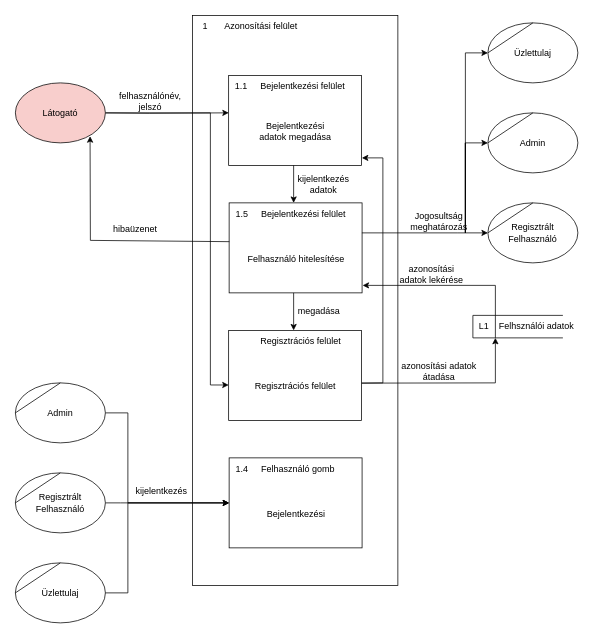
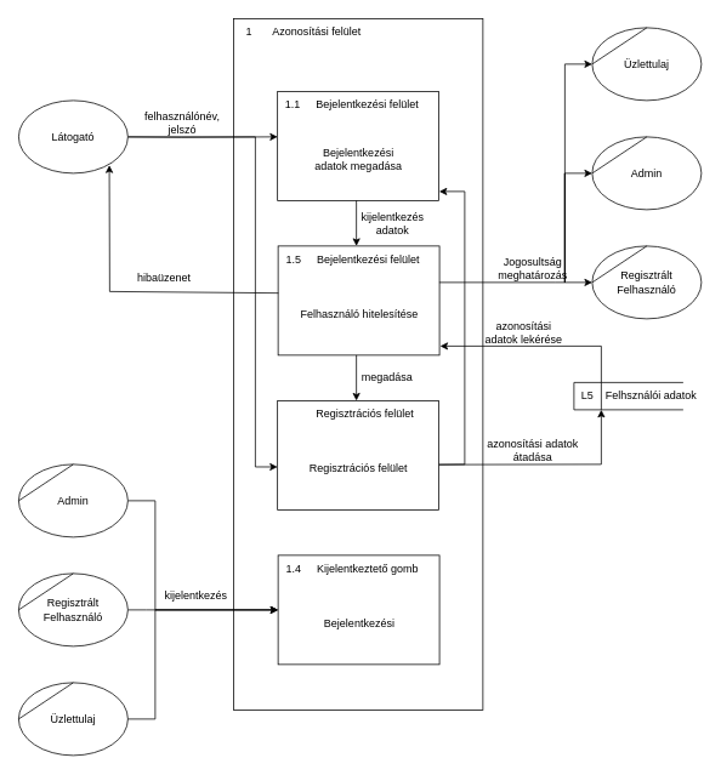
  <mxCell id="0" />
  <mxCell id="1" parent="0" />
  <mxCell id="2" value="" style="html=1;dashed=0;whitespace=wrap;shape=mxgraph.dfd.process;align=center;container=1;collapsible=0;spacingTop=30;" parent="1" vertex="1"><mxGeometry x="256.01" y="20" width="273.99" height="760" as="geometry" /></mxCell>
  <mxCell id="3" value="1" style="text;html=1;strokeColor=none;fillColor=none;align=center;verticalAlign=middle;whiteSpace=wrap;rounded=0;movable=0;resizable=0;rotatable=0;cloneable=0;deletable=0;connectable=0;allowArrows=0;pointerEvents=1;" parent="2" vertex="1"><mxGeometry width="35" height="30" as="geometry" /></mxCell>
  <mxCell id="4" value="Azonosítási felület" style="text;html=1;strokeColor=none;fillColor=none;align=left;verticalAlign=middle;whiteSpace=wrap;rounded=0;movable=0;resizable=0;connectable=0;allowArrows=0;rotatable=0;cloneable=0;deletable=0;spacingLeft=6;autosize=1;resizeWidth=0;" parent="2" vertex="1"><mxGeometry x="35" width="120" height="30" as="geometry" /></mxCell>
  <mxCell id="5" value="Bejelentkezési&lt;br&gt;adatok megadása" style="html=1;dashed=0;whitespace=wrap;shape=mxgraph.dfd.process2;align=center;container=1;collapsible=0;spacingTop=30;" parent="2" vertex="1"><mxGeometry x="48.366" y="80" width="177.266" height="120" as="geometry" /></mxCell>
  <mxCell id="6" value="1.1" style="text;html=1;strokeColor=none;fillColor=none;align=center;verticalAlign=middle;whiteSpace=wrap;rounded=0;connectable=0;allowArrows=0;editable=1;movable=0;resizable=0;rotatable=0;deletable=0;locked=0;cloneable=0;" parent="5" vertex="1"><mxGeometry width="35" height="30" as="geometry" /></mxCell>
  <mxCell id="7" value="Bejelentkezési felület" style="text;strokeColor=none;fillColor=none;align=left;verticalAlign=middle;whiteSpace=wrap;rounded=0;autosize=1;connectable=0;allowArrows=0;movable=0;resizable=0;rotatable=0;deletable=0;cloneable=0;spacingLeft=6;fontStyle=0;html=1;" parent="5" vertex="1"><mxGeometry x="35" width="140" height="30" as="geometry" /></mxCell>
  <mxCell id="8" value="Felhasználó hitelesítése" style="html=1;dashed=0;whitespace=wrap;shape=mxgraph.dfd.process2;align=center;container=1;collapsible=0;spacingTop=30;" parent="2" vertex="1"><mxGeometry x="48.986" y="250" width="177.266" height="120" as="geometry" /></mxCell>
  <mxCell id="9" value="1.5" style="text;html=1;strokeColor=none;fillColor=none;align=center;verticalAlign=middle;whiteSpace=wrap;rounded=0;connectable=0;allowArrows=0;editable=1;movable=0;resizable=0;rotatable=0;deletable=0;locked=0;cloneable=0;" parent="8" vertex="1"><mxGeometry width="35" height="30" as="geometry" /></mxCell>
  <mxCell id="10" value="Bejelentkezési felület" style="text;strokeColor=none;fillColor=none;align=left;verticalAlign=middle;whiteSpace=wrap;rounded=0;autosize=1;connectable=0;allowArrows=0;movable=0;resizable=0;rotatable=0;deletable=0;cloneable=0;spacingLeft=6;fontStyle=0;html=1;" parent="8" vertex="1"><mxGeometry x="35" width="140" height="30" as="geometry" /></mxCell>
  <mxCell id="11" value="" style="endArrow=classic;html=1;rounded=0;" parent="2" edge="1"><mxGeometry width="50" height="50" relative="1" as="geometry"><mxPoint x="135" y="370" as="sourcePoint" /><mxPoint x="135" y="420" as="targetPoint" /></mxGeometry></mxCell>
  <mxCell id="12" value="Regisztrációs felület" style="html=1;dashed=0;whitespace=wrap;shape=mxgraph.dfd.process2;align=center;container=1;collapsible=0;spacingTop=30;" parent="2" vertex="1"><mxGeometry x="48.366" y="420" width="177.266" height="120" as="geometry" /></mxCell>
  <mxCell id="13" value="Regisztrációs felület" style="text;strokeColor=none;fillColor=none;align=left;verticalAlign=middle;whiteSpace=wrap;rounded=0;autosize=1;connectable=0;allowArrows=0;movable=0;resizable=0;rotatable=0;deletable=0;cloneable=0;spacingLeft=6;fontStyle=0;html=1;" parent="12" vertex="1"><mxGeometry x="35" width="130" height="30" as="geometry" /></mxCell>
  <mxCell id="14" value="megadása" style="text;html=1;strokeColor=none;fillColor=none;align=center;verticalAlign=middle;whiteSpace=wrap;rounded=0;" parent="2" vertex="1"><mxGeometry x="137.99" y="380" width="62.01" height="30" as="geometry" /></mxCell>
  <mxCell id="15" value="" style="endArrow=classic;html=1;rounded=0;" parent="2" edge="1"><mxGeometry width="50" height="50" relative="1" as="geometry"><mxPoint x="135" y="200" as="sourcePoint" /><mxPoint x="135" y="250" as="targetPoint" /></mxGeometry></mxCell>
  <mxCell id="16" value="" style="endArrow=classic;html=1;rounded=0;exitX=1.001;exitY=0.586;exitDx=0;exitDy=0;exitPerimeter=0;" parent="2" source="12" edge="1"><mxGeometry width="50" height="50" relative="1" as="geometry"><mxPoint x="243.99" y="490" as="sourcePoint" /><mxPoint x="225.99" y="190" as="targetPoint" /><Array as="points"><mxPoint x="253.99" y="490" /><mxPoint x="253.99" y="190" /></Array></mxGeometry></mxCell>
  <mxCell id="17" value="Bejelentkezési" style="html=1;dashed=0;whitespace=wrap;shape=mxgraph.dfd.process2;align=center;container=1;collapsible=0;spacingTop=30;" parent="2" vertex="1"><mxGeometry x="48.986" y="590" width="177.266" height="120" as="geometry" /></mxCell>
  <mxCell id="18" value="1.4" style="text;html=1;strokeColor=none;fillColor=none;align=center;verticalAlign=middle;whiteSpace=wrap;rounded=0;connectable=0;allowArrows=0;editable=1;movable=0;resizable=0;rotatable=0;deletable=0;locked=0;cloneable=0;" parent="17" vertex="1"><mxGeometry width="35" height="30" as="geometry" /></mxCell>
- <mxCell id="19" value="Felhasználó gomb" style="text;strokeColor=none;fillColor=none;align=left;verticalAlign=middle;whiteSpace=wrap;rounded=0;autosize=1;connectable=0;allowArrows=0;movable=0;resizable=0;rotatable=0;deletable=0;cloneable=0;spacingLeft=6;fontStyle=0;html=1;" parent="17" vertex="1"><mxGeometry x="35" width="140" height="30" as="geometry" /></mxCell>
+ <mxCell id="19" value="Kijelentkeztető gomb" style="text;strokeColor=none;fillColor=none;align=left;verticalAlign=middle;whiteSpace=wrap;rounded=0;autosize=1;connectable=0;allowArrows=0;movable=0;resizable=0;rotatable=0;deletable=0;cloneable=0;spacingLeft=6;fontStyle=0;html=1;" parent="17" vertex="1"><mxGeometry x="35" width="140" height="30" as="geometry" /></mxCell>
  <mxCell id="20" style="edgeStyle=orthogonalEdgeStyle;rounded=0;orthogonalLoop=1;jettySize=auto;html=1;exitX=1;exitY=0.5;exitDx=0;exitDy=0;entryX=0.177;entryY=0.171;entryDx=0;entryDy=0;entryPerimeter=0;" parent="1" target="2" edge="1"><mxGeometry relative="1" as="geometry"><mxPoint x="140" y="150" as="sourcePoint" /></mxGeometry></mxCell>
  <mxCell id="21" value="Felhsználói adatok" style="html=1;dashed=0;whitespace=wrap;shape=mxgraph.dfd.dataStoreID;align=left;spacingLeft=33;container=1;collapsible=0;autosize=0;" parent="1" vertex="1"><mxGeometry x="630" y="420" width="120" height="30" as="geometry" /></mxCell>
- <mxCell id="22" value="L1" style="text;html=1;strokeColor=none;fillColor=none;align=center;verticalAlign=middle;whiteSpace=wrap;rounded=0;movable=0;resizable=0;rotatable=0;cloneable=0;deletable=0;allowArrows=0;connectable=0;" parent="21" vertex="1"><mxGeometry width="30" height="30" as="geometry" /></mxCell>
+ <mxCell id="22" value="L5" style="text;html=1;strokeColor=none;fillColor=none;align=center;verticalAlign=middle;whiteSpace=wrap;rounded=0;movable=0;resizable=0;rotatable=0;cloneable=0;deletable=0;allowArrows=0;connectable=0;" parent="21" vertex="1"><mxGeometry width="30" height="30" as="geometry" /></mxCell>
  <mxCell id="23" value="felhasználónév, jelszó" style="text;html=1;strokeColor=none;fillColor=none;align=center;verticalAlign=middle;whiteSpace=wrap;rounded=0;" parent="1" vertex="1"><mxGeometry x="150" y="120" width="100" height="30" as="geometry" /></mxCell>
  <mxCell id="24" value="" style="endArrow=classic;html=1;rounded=0;exitX=0.25;exitY=0;exitDx=0;exitDy=0;exitPerimeter=0;" parent="1" source="21" edge="1"><mxGeometry width="50" height="50" relative="1" as="geometry"><mxPoint x="640" y="410" as="sourcePoint" /><mxPoint x="483" y="380" as="targetPoint" /><Array as="points"><mxPoint x="660" y="380" /></Array></mxGeometry></mxCell>
  <mxCell id="25" value="" style="endArrow=classic;html=1;rounded=0;exitX=0.002;exitY=0.431;exitDx=0;exitDy=0;exitPerimeter=0;entryX=0.83;entryY=0.89;entryDx=0;entryDy=0;entryPerimeter=0;" parent="1" source="8" edge="1"><mxGeometry width="50" height="50" relative="1" as="geometry"><mxPoint x="230" y="350" as="sourcePoint" /><mxPoint x="119.6" y="181.2" as="targetPoint" /><Array as="points"><mxPoint x="120" y="320" /></Array></mxGeometry></mxCell>
  <mxCell id="26" value="hibaüzenet" style="text;html=1;strokeColor=none;fillColor=none;align=center;verticalAlign=middle;whiteSpace=wrap;rounded=0;" parent="1" vertex="1"><mxGeometry x="130" y="290" width="100" height="30" as="geometry" /></mxCell>
  <mxCell id="27" style="edgeStyle=orthogonalEdgeStyle;rounded=0;orthogonalLoop=1;jettySize=auto;html=1;exitX=1;exitY=0.5;exitDx=0;exitDy=0;entryX=0;entryY=0.607;entryDx=0;entryDy=0;entryPerimeter=0;" parent="1" target="12" edge="1"><mxGeometry relative="1" as="geometry"><Array as="points"><mxPoint x="280" y="150" /><mxPoint x="280" y="513" /></Array><mxPoint x="140" y="150" as="sourcePoint" /></mxGeometry></mxCell>
  <mxCell id="28" value="" style="endArrow=classic;html=1;rounded=0;exitX=1.001;exitY=0.586;exitDx=0;exitDy=0;exitPerimeter=0;" parent="1" source="12" edge="1"><mxGeometry width="50" height="50" relative="1" as="geometry"><mxPoint x="758.02" y="660" as="sourcePoint" /><mxPoint x="660" y="450" as="targetPoint" /><Array as="points"><mxPoint x="660" y="510" /></Array></mxGeometry></mxCell>
  <mxCell id="29" value="azonosítási adatok átadása" style="text;html=1;strokeColor=none;fillColor=none;align=center;verticalAlign=middle;whiteSpace=wrap;rounded=0;" parent="1" vertex="1"><mxGeometry x="530" y="480" width="110" height="30" as="geometry" /></mxCell>
  <mxCell id="30" value="azonosítási adatok lekérése" style="text;html=1;strokeColor=none;fillColor=none;align=center;verticalAlign=middle;whiteSpace=wrap;rounded=0;" parent="1" vertex="1"><mxGeometry x="530" y="350" width="90" height="30" as="geometry" /></mxCell>
  <mxCell id="31" value="Regisztrált&lt;br&gt;Felhasználó" style="shape=stencil(tZRtjoMgEIZPw98GJR6gYXfvQe10nZQCAbYft99RNKlW7GajiTGZeeXhnZGBCRka5YCVvGHig5VlwTm9Kb5NYhUc1DElr8qjOmhISojenuGGx9gz0DTgMbaq+GR8T9+0j5C1NYYgaE0YKU86wRQaWsvvCdZv/xhFjvgXiOB7kynLyq+/Y3fVNuBiI79j7OB+db/rgceOi61+3Grg4v9YISmTO9xCHlR9/vb2xxxnzYDW6AK8OfLTeZzO66ynzM5CnqyHBUsn1DqN9UITnWoH/kUY5Iu9PtVUzRY1jx4IGk22K9UioSs+44+uvFxl3bKX1nTZdE12iV8=);whiteSpace=wrap;html=1;" parent="1" vertex="1"><mxGeometry x="650" y="270" width="120" height="80" as="geometry" /></mxCell>
  <mxCell id="32" value="Admin" style="shape=stencil(tZRtjoMgEIZPw98GJR6gYXfvQe10nZQCAbYft99RNKlW7GajiTGZeeXhnZGBCRka5YCVvGHig5VlwTm9Kb5NYhUc1DElr8qjOmhISojenuGGx9gz0DTgMbaq+GR8T9+0j5C1NYYgaE0YKU86wRQaWsvvCdZv/xhFjvgXiOB7kynLyq+/Y3fVNuBiI79j7OB+db/rgceOi61+3Grg4v9YISmTO9xCHlR9/vb2xxxnzYDW6AK8OfLTeZzO66ynzM5CnqyHBUsn1DqN9UITnWoH/kUY5Iu9PtVUzRY1jx4IGk22K9UioSs+44+uvFxl3bKX1nTZdE12iV8=);whiteSpace=wrap;html=1;" parent="1" vertex="1"><mxGeometry x="650" y="150" width="120" height="80" as="geometry" /></mxCell>
  <mxCell id="33" value="" style="endArrow=classic;html=1;rounded=0;entryX=0;entryY=0.5;entryDx=0;entryDy=0;" parent="1" target="32" edge="1"><mxGeometry width="50" height="50" relative="1" as="geometry"><mxPoint x="620" y="190" as="sourcePoint" /><mxPoint x="650" y="130" as="targetPoint" /><Array as="points"><mxPoint x="620" y="310" /><mxPoint x="620" y="190" /></Array></mxGeometry></mxCell>
  <mxCell id="34" value="" style="endArrow=classic;html=1;rounded=0;entryX=0;entryY=0.5;entryDx=0;entryDy=0;" parent="1" target="31" edge="1"><mxGeometry width="50" height="50" relative="1" as="geometry"><mxPoint x="482" y="310" as="sourcePoint" /><mxPoint x="640" y="130" as="targetPoint" /><Array as="points"><mxPoint x="610" y="310" /></Array></mxGeometry></mxCell>
  <mxCell id="35" value="Jogosultság meghatározás" style="text;html=1;strokeColor=none;fillColor=none;align=center;verticalAlign=middle;whiteSpace=wrap;rounded=0;" parent="1" vertex="1"><mxGeometry x="550" y="280" width="70" height="30" as="geometry" /></mxCell>
  <mxCell id="36" style="edgeStyle=orthogonalEdgeStyle;rounded=0;orthogonalLoop=1;jettySize=auto;html=1;exitX=1;exitY=0.5;exitDx=0;exitDy=0;" parent="1" source="37" target="17" edge="1"><mxGeometry relative="1" as="geometry"><Array as="points"><mxPoint x="160" y="670" /><mxPoint x="160" y="670" /></Array></mxGeometry></mxCell>
  <mxCell id="37" value="Regisztrált&lt;br&gt;Felhasználó" style="shape=stencil(tZRtjoMgEIZPw98GJR6gYXfvQe10nZQCAbYft99RNKlW7GajiTGZeeXhnZGBCRka5YCVvGHig5VlwTm9Kb5NYhUc1DElr8qjOmhISojenuGGx9gz0DTgMbaq+GR8T9+0j5C1NYYgaE0YKU86wRQaWsvvCdZv/xhFjvgXiOB7kynLyq+/Y3fVNuBiI79j7OB+db/rgceOi61+3Grg4v9YISmTO9xCHlR9/vb2xxxnzYDW6AK8OfLTeZzO66ynzM5CnqyHBUsn1DqN9UITnWoH/kUY5Iu9PtVUzRY1jx4IGk22K9UioSs+44+uvFxl3bKX1nTZdE12iV8=);whiteSpace=wrap;html=1;" parent="1" vertex="1"><mxGeometry x="20" y="630" width="120" height="80" as="geometry" /></mxCell>
  <mxCell id="38" style="edgeStyle=orthogonalEdgeStyle;rounded=0;orthogonalLoop=1;jettySize=auto;html=1;exitX=1;exitY=0.5;exitDx=0;exitDy=0;" parent="1" source="39" target="17" edge="1"><mxGeometry relative="1" as="geometry"><Array as="points"><mxPoint x="170" y="550" /><mxPoint x="170" y="670" /></Array></mxGeometry></mxCell>
  <mxCell id="39" value="Admin" style="shape=stencil(tZRtjoMgEIZPw98GJR6gYXfvQe10nZQCAbYft99RNKlW7GajiTGZeeXhnZGBCRka5YCVvGHig5VlwTm9Kb5NYhUc1DElr8qjOmhISojenuGGx9gz0DTgMbaq+GR8T9+0j5C1NYYgaE0YKU86wRQaWsvvCdZv/xhFjvgXiOB7kynLyq+/Y3fVNuBiI79j7OB+db/rgceOi61+3Grg4v9YISmTO9xCHlR9/vb2xxxnzYDW6AK8OfLTeZzO66ynzM5CnqyHBUsn1DqN9UITnWoH/kUY5Iu9PtVUzRY1jx4IGk22K9UioSs+44+uvFxl3bKX1nTZdE12iV8=);whiteSpace=wrap;html=1;" parent="1" vertex="1"><mxGeometry x="20" y="510" width="120" height="80" as="geometry" /></mxCell>
  <mxCell id="40" value="kijelentkezés" style="text;html=1;strokeColor=none;fillColor=none;align=center;verticalAlign=middle;whiteSpace=wrap;rounded=0;" parent="1" vertex="1"><mxGeometry x="170" y="640" width="90" height="30" as="geometry" /></mxCell>
  <mxCell id="41" value="Üzlettulaj" style="shape=stencil(tZRtjoMgEIZPw98GJR6gYXfvQe10nZQCAbYft99RNKlW7GajiTGZeeXhnZGBCRka5YCVvGHig5VlwTm9Kb5NYhUc1DElr8qjOmhISojenuGGx9gz0DTgMbaq+GR8T9+0j5C1NYYgaE0YKU86wRQaWsvvCdZv/xhFjvgXiOB7kynLyq+/Y3fVNuBiI79j7OB+db/rgceOi61+3Grg4v9YISmTO9xCHlR9/vb2xxxnzYDW6AK8OfLTeZzO66ynzM5CnqyHBUsn1DqN9UITnWoH/kUY5Iu9PtVUzRY1jx4IGk22K9UioSs+44+uvFxl3bKX1nTZdE12iV8=);whiteSpace=wrap;html=1;" parent="1" vertex="1"><mxGeometry x="20" y="750" width="120" height="80" as="geometry" /></mxCell>
  <mxCell id="42" style="edgeStyle=orthogonalEdgeStyle;rounded=0;orthogonalLoop=1;jettySize=auto;html=1;exitX=1;exitY=0.5;exitDx=0;exitDy=0;" parent="1" source="41" target="17" edge="1"><mxGeometry relative="1" as="geometry"><Array as="points"><mxPoint x="170" y="790" /><mxPoint x="170" y="670" /></Array></mxGeometry></mxCell>
  <mxCell id="43" value="Üzlettulaj" style="shape=stencil(tZRtjoMgEIZPw98GJR6gYXfvQe10nZQCAbYft99RNKlW7GajiTGZeeXhnZGBCRka5YCVvGHig5VlwTm9Kb5NYhUc1DElr8qjOmhISojenuGGx9gz0DTgMbaq+GR8T9+0j5C1NYYgaE0YKU86wRQaWsvvCdZv/xhFjvgXiOB7kynLyq+/Y3fVNuBiI79j7OB+db/rgceOi61+3Grg4v9YISmTO9xCHlR9/vb2xxxnzYDW6AK8OfLTeZzO66ynzM5CnqyHBUsn1DqN9UITnWoH/kUY5Iu9PtVUzRY1jx4IGk22K9UioSs+44+uvFxl3bKX1nTZdE12iV8=);whiteSpace=wrap;html=1;" parent="1" vertex="1"><mxGeometry x="650" y="30" width="120" height="80" as="geometry" /></mxCell>
  <mxCell id="44" value="" style="endArrow=classic;html=1;rounded=0;entryX=0;entryY=0.5;entryDx=0;entryDy=0;" parent="1" target="43" edge="1"><mxGeometry width="50" height="50" relative="1" as="geometry"><mxPoint x="620" y="190" as="sourcePoint" /><mxPoint x="650" y="130" as="targetPoint" /><Array as="points"><mxPoint x="620" y="310" /><mxPoint x="620" y="70" /></Array></mxGeometry></mxCell>
- <mxCell id="45" value="Látogató" style="ellipse;whiteSpace=wrap;html=1;fillColor=#f8cecc;" vertex="1" parent="1"><mxGeometry x="20" y="110" width="120" height="80" as="geometry" /></mxCell>
+ <mxCell id="45" value="Látogató" style="ellipse;whiteSpace=wrap;html=1;" vertex="1" parent="1"><mxGeometry x="20" y="110" width="120" height="80" as="geometry" /></mxCell>
  <mxCell id="46" value="kijelentkezés&lt;br&gt;adatok" style="text;html=1;strokeColor=none;fillColor=none;align=center;verticalAlign=middle;whiteSpace=wrap;rounded=0;" vertex="1" parent="1"><mxGeometry x="400" y="230" width="62.01" height="30" as="geometry" /></mxCell>
